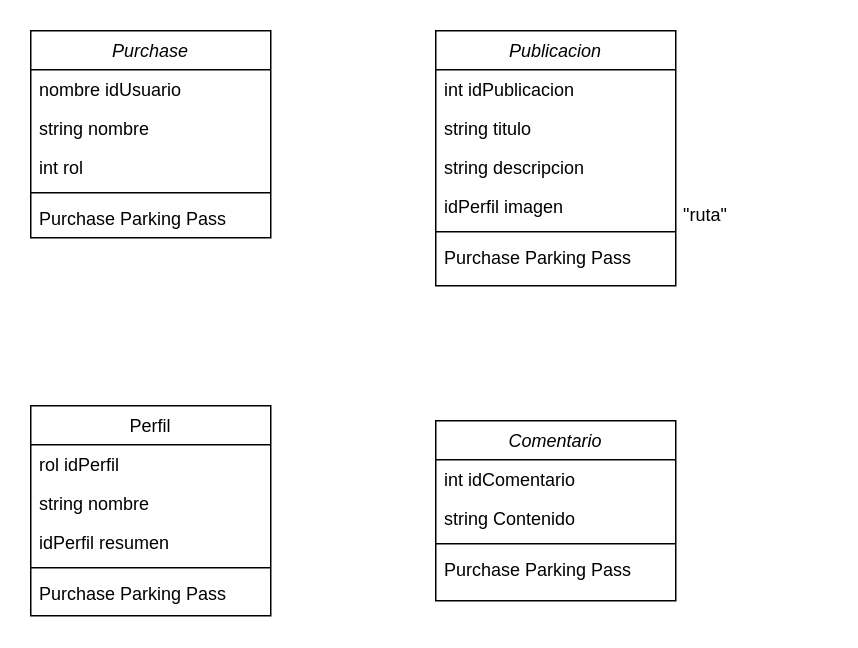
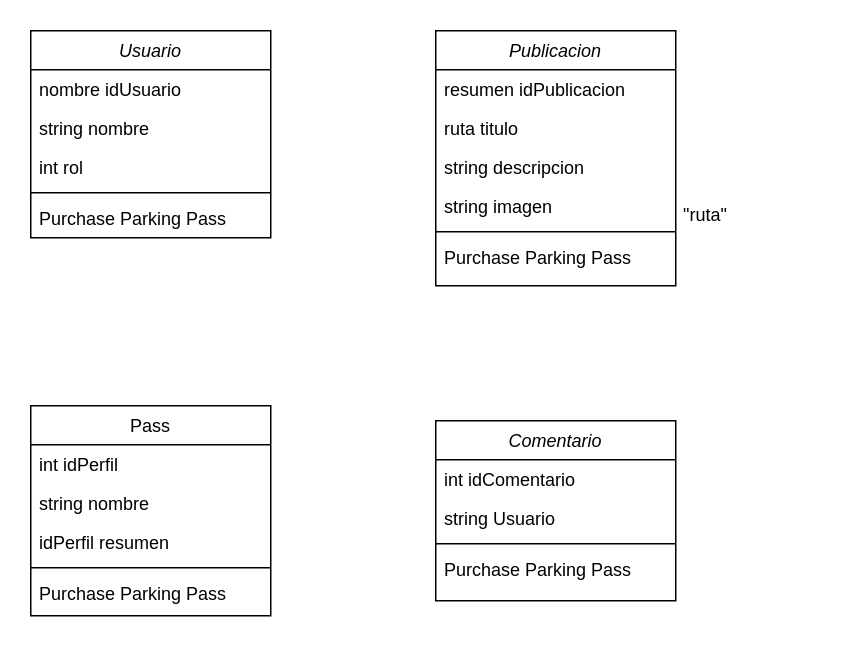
  <mxCell id="0" />
  <mxCell id="1" parent="0" />
- <mxCell id="2" value="Purchase" style="swimlane;fontStyle=2;align=center;verticalAlign=top;childLayout=stackLayout;horizontal=1;startSize=26;horizontalStack=0;resizeParent=1;resizeLast=0;collapsible=1;marginBottom=0;rounded=0;shadow=0;strokeWidth=1;" parent="1" vertex="1"><mxGeometry x="20" y="20" width="160" height="138" as="geometry"><mxRectangle x="230" y="140" width="160" height="26" as="alternateBounds" /></mxGeometry></mxCell>
+ <mxCell id="2" value="Usuario" style="swimlane;fontStyle=2;align=center;verticalAlign=top;childLayout=stackLayout;horizontal=1;startSize=26;horizontalStack=0;resizeParent=1;resizeLast=0;collapsible=1;marginBottom=0;rounded=0;shadow=0;strokeWidth=1;" parent="1" vertex="1"><mxGeometry x="20" y="20" width="160" height="138" as="geometry"><mxRectangle x="230" y="140" width="160" height="26" as="alternateBounds" /></mxGeometry></mxCell>
  <mxCell id="3" value="nombre idUsuario" style="text;align=left;verticalAlign=top;spacingLeft=4;spacingRight=4;overflow=hidden;rotatable=0;points=[[0,0.5],[1,0.5]];portConstraint=eastwest;" parent="2" vertex="1"><mxGeometry y="26" width="160" height="26" as="geometry" /></mxCell>
  <mxCell id="4" value="string nombre" style="text;align=left;verticalAlign=top;spacingLeft=4;spacingRight=4;overflow=hidden;rotatable=0;points=[[0,0.5],[1,0.5]];portConstraint=eastwest;rounded=0;shadow=0;html=0;" parent="2" vertex="1"><mxGeometry y="52" width="160" height="26" as="geometry" /></mxCell>
  <mxCell id="5" value="int rol" style="text;align=left;verticalAlign=top;spacingLeft=4;spacingRight=4;overflow=hidden;rotatable=0;points=[[0,0.5],[1,0.5]];portConstraint=eastwest;rounded=0;shadow=0;html=0;" vertex="1" parent="2"><mxGeometry y="78" width="160" height="26" as="geometry" /></mxCell>
  <mxCell id="6" value="" style="line;html=1;strokeWidth=1;align=left;verticalAlign=middle;spacingTop=-1;spacingLeft=3;spacingRight=3;rotatable=0;labelPosition=right;points=[];portConstraint=eastwest;" parent="2" vertex="1"><mxGeometry y="104" width="160" height="8" as="geometry" /></mxCell>
  <mxCell id="7" value="Purchase Parking Pass" style="text;align=left;verticalAlign=top;spacingLeft=4;spacingRight=4;overflow=hidden;rotatable=0;points=[[0,0.5],[1,0.5]];portConstraint=eastwest;" parent="2" vertex="1"><mxGeometry y="112" width="160" height="26" as="geometry" /></mxCell>
- <mxCell id="8" value="Perfil" style="swimlane;fontStyle=0;align=center;verticalAlign=top;childLayout=stackLayout;horizontal=1;startSize=26;horizontalStack=0;resizeParent=1;resizeLast=0;collapsible=1;marginBottom=0;rounded=0;shadow=0;strokeWidth=1;" vertex="1" parent="1"><mxGeometry x="20" y="270" width="160" height="140" as="geometry"><mxRectangle x="130" y="380" width="160" height="26" as="alternateBounds" /></mxGeometry></mxCell>
- <mxCell id="9" value="rol idPerfil&#10;" style="text;align=left;verticalAlign=top;spacingLeft=4;spacingRight=4;overflow=hidden;rotatable=0;points=[[0,0.5],[1,0.5]];portConstraint=eastwest;rounded=0;shadow=0;html=0;" vertex="1" parent="8"><mxGeometry y="26" width="160" height="26" as="geometry" /></mxCell>
+ <mxCell id="8" value="Pass" style="swimlane;fontStyle=0;align=center;verticalAlign=top;childLayout=stackLayout;horizontal=1;startSize=26;horizontalStack=0;resizeParent=1;resizeLast=0;collapsible=1;marginBottom=0;rounded=0;shadow=0;strokeWidth=1;" vertex="1" parent="1"><mxGeometry x="20" y="270" width="160" height="140" as="geometry"><mxRectangle x="130" y="380" width="160" height="26" as="alternateBounds" /></mxGeometry></mxCell>
+ <mxCell id="9" value="int idPerfil&#10;" style="text;align=left;verticalAlign=top;spacingLeft=4;spacingRight=4;overflow=hidden;rotatable=0;points=[[0,0.5],[1,0.5]];portConstraint=eastwest;rounded=0;shadow=0;html=0;" vertex="1" parent="8"><mxGeometry y="26" width="160" height="26" as="geometry" /></mxCell>
  <mxCell id="10" value="string nombre" style="text;align=left;verticalAlign=top;spacingLeft=4;spacingRight=4;overflow=hidden;rotatable=0;points=[[0,0.5],[1,0.5]];portConstraint=eastwest;rounded=0;shadow=0;html=0;" vertex="1" parent="8"><mxGeometry y="52" width="160" height="26" as="geometry" /></mxCell>
  <mxCell id="11" value="idPerfil resumen" style="text;align=left;verticalAlign=top;spacingLeft=4;spacingRight=4;overflow=hidden;rotatable=0;points=[[0,0.5],[1,0.5]];portConstraint=eastwest;rounded=0;shadow=0;html=0;" vertex="1" parent="8"><mxGeometry y="78" width="160" height="26" as="geometry" /></mxCell>
  <mxCell id="12" value="" style="line;html=1;strokeWidth=1;align=left;verticalAlign=middle;spacingTop=-1;spacingLeft=3;spacingRight=3;rotatable=0;labelPosition=right;points=[];portConstraint=eastwest;" vertex="1" parent="8"><mxGeometry y="104" width="160" height="8" as="geometry" /></mxCell>
  <mxCell id="13" value="Purchase Parking Pass" style="text;align=left;verticalAlign=top;spacingLeft=4;spacingRight=4;overflow=hidden;rotatable=0;points=[[0,0.5],[1,0.5]];portConstraint=eastwest;" vertex="1" parent="8"><mxGeometry y="112" width="160" height="26" as="geometry" /></mxCell>
  <mxCell id="14" value="Publicacion" style="swimlane;fontStyle=2;align=center;verticalAlign=top;childLayout=stackLayout;horizontal=1;startSize=26;horizontalStack=0;resizeParent=1;resizeLast=0;collapsible=1;marginBottom=0;rounded=0;shadow=0;strokeWidth=1;" vertex="1" parent="1"><mxGeometry x="290" y="20" width="160" height="170" as="geometry"><mxRectangle x="230" y="140" width="160" height="26" as="alternateBounds" /></mxGeometry></mxCell>
- <mxCell id="15" value="int idPublicacion" style="text;align=left;verticalAlign=top;spacingLeft=4;spacingRight=4;overflow=hidden;rotatable=0;points=[[0,0.5],[1,0.5]];portConstraint=eastwest;" vertex="1" parent="14"><mxGeometry y="26" width="160" height="26" as="geometry" /></mxCell>
- <mxCell id="16" value="string titulo" style="text;align=left;verticalAlign=top;spacingLeft=4;spacingRight=4;overflow=hidden;rotatable=0;points=[[0,0.5],[1,0.5]];portConstraint=eastwest;rounded=0;shadow=0;html=0;" vertex="1" parent="14"><mxGeometry y="52" width="160" height="26" as="geometry" /></mxCell>
+ <mxCell id="15" value="resumen idPublicacion" style="text;align=left;verticalAlign=top;spacingLeft=4;spacingRight=4;overflow=hidden;rotatable=0;points=[[0,0.5],[1,0.5]];portConstraint=eastwest;" vertex="1" parent="14"><mxGeometry y="26" width="160" height="26" as="geometry" /></mxCell>
+ <mxCell id="16" value="ruta titulo" style="text;align=left;verticalAlign=top;spacingLeft=4;spacingRight=4;overflow=hidden;rotatable=0;points=[[0,0.5],[1,0.5]];portConstraint=eastwest;rounded=0;shadow=0;html=0;" vertex="1" parent="14"><mxGeometry y="52" width="160" height="26" as="geometry" /></mxCell>
  <mxCell id="17" value="string descripcion" style="text;align=left;verticalAlign=top;spacingLeft=4;spacingRight=4;overflow=hidden;rotatable=0;points=[[0,0.5],[1,0.5]];portConstraint=eastwest;rounded=0;shadow=0;html=0;" vertex="1" parent="14"><mxGeometry y="78" width="160" height="26" as="geometry" /></mxCell>
- <mxCell id="18" value="idPerfil imagen" style="text;align=left;verticalAlign=top;spacingLeft=4;spacingRight=4;overflow=hidden;rotatable=0;points=[[0,0.5],[1,0.5]];portConstraint=eastwest;rounded=0;shadow=0;html=0;" vertex="1" parent="14"><mxGeometry y="104" width="160" height="26" as="geometry" /></mxCell>
+ <mxCell id="18" value="string imagen" style="text;align=left;verticalAlign=top;spacingLeft=4;spacingRight=4;overflow=hidden;rotatable=0;points=[[0,0.5],[1,0.5]];portConstraint=eastwest;rounded=0;shadow=0;html=0;" vertex="1" parent="14"><mxGeometry y="104" width="160" height="26" as="geometry" /></mxCell>
  <mxCell id="19" value="" style="line;html=1;strokeWidth=1;align=left;verticalAlign=middle;spacingTop=-1;spacingLeft=3;spacingRight=3;rotatable=0;labelPosition=right;points=[];portConstraint=eastwest;" vertex="1" parent="14"><mxGeometry y="130" width="160" height="8" as="geometry" /></mxCell>
  <mxCell id="20" value="Purchase Parking Pass" style="text;align=left;verticalAlign=top;spacingLeft=4;spacingRight=4;overflow=hidden;rotatable=0;points=[[0,0.5],[1,0.5]];portConstraint=eastwest;" vertex="1" parent="14"><mxGeometry y="138" width="160" height="26" as="geometry" /></mxCell>
  <mxCell id="21" value="&quot;ruta&quot;" style="text;html=1;align=center;verticalAlign=middle;whiteSpace=wrap;rounded=0;" vertex="1" parent="1"><mxGeometry x="390" y="128" width="160" height="30" as="geometry" /></mxCell>
  <mxCell id="22" value="Comentario" style="swimlane;fontStyle=2;align=center;verticalAlign=top;childLayout=stackLayout;horizontal=1;startSize=26;horizontalStack=0;resizeParent=1;resizeLast=0;collapsible=1;marginBottom=0;rounded=0;shadow=0;strokeWidth=1;" vertex="1" parent="1"><mxGeometry x="290" y="280" width="160" height="120" as="geometry"><mxRectangle x="230" y="140" width="160" height="26" as="alternateBounds" /></mxGeometry></mxCell>
  <mxCell id="23" value="int idComentario" style="text;align=left;verticalAlign=top;spacingLeft=4;spacingRight=4;overflow=hidden;rotatable=0;points=[[0,0.5],[1,0.5]];portConstraint=eastwest;" vertex="1" parent="22"><mxGeometry y="26" width="160" height="26" as="geometry" /></mxCell>
- <mxCell id="24" value="string Contenido" style="text;align=left;verticalAlign=top;spacingLeft=4;spacingRight=4;overflow=hidden;rotatable=0;points=[[0,0.5],[1,0.5]];portConstraint=eastwest;rounded=0;shadow=0;html=0;" vertex="1" parent="22"><mxGeometry y="52" width="160" height="26" as="geometry" /></mxCell>
+ <mxCell id="24" value="string Usuario" style="text;align=left;verticalAlign=top;spacingLeft=4;spacingRight=4;overflow=hidden;rotatable=0;points=[[0,0.5],[1,0.5]];portConstraint=eastwest;rounded=0;shadow=0;html=0;" vertex="1" parent="22"><mxGeometry y="52" width="160" height="26" as="geometry" /></mxCell>
  <mxCell id="25" value="" style="line;html=1;strokeWidth=1;align=left;verticalAlign=middle;spacingTop=-1;spacingLeft=3;spacingRight=3;rotatable=0;labelPosition=right;points=[];portConstraint=eastwest;" vertex="1" parent="22"><mxGeometry y="78" width="160" height="8" as="geometry" /></mxCell>
  <mxCell id="26" value="Purchase Parking Pass" style="text;align=left;verticalAlign=top;spacingLeft=4;spacingRight=4;overflow=hidden;rotatable=0;points=[[0,0.5],[1,0.5]];portConstraint=eastwest;" vertex="1" parent="22"><mxGeometry y="86" width="160" height="30" as="geometry" /></mxCell>
